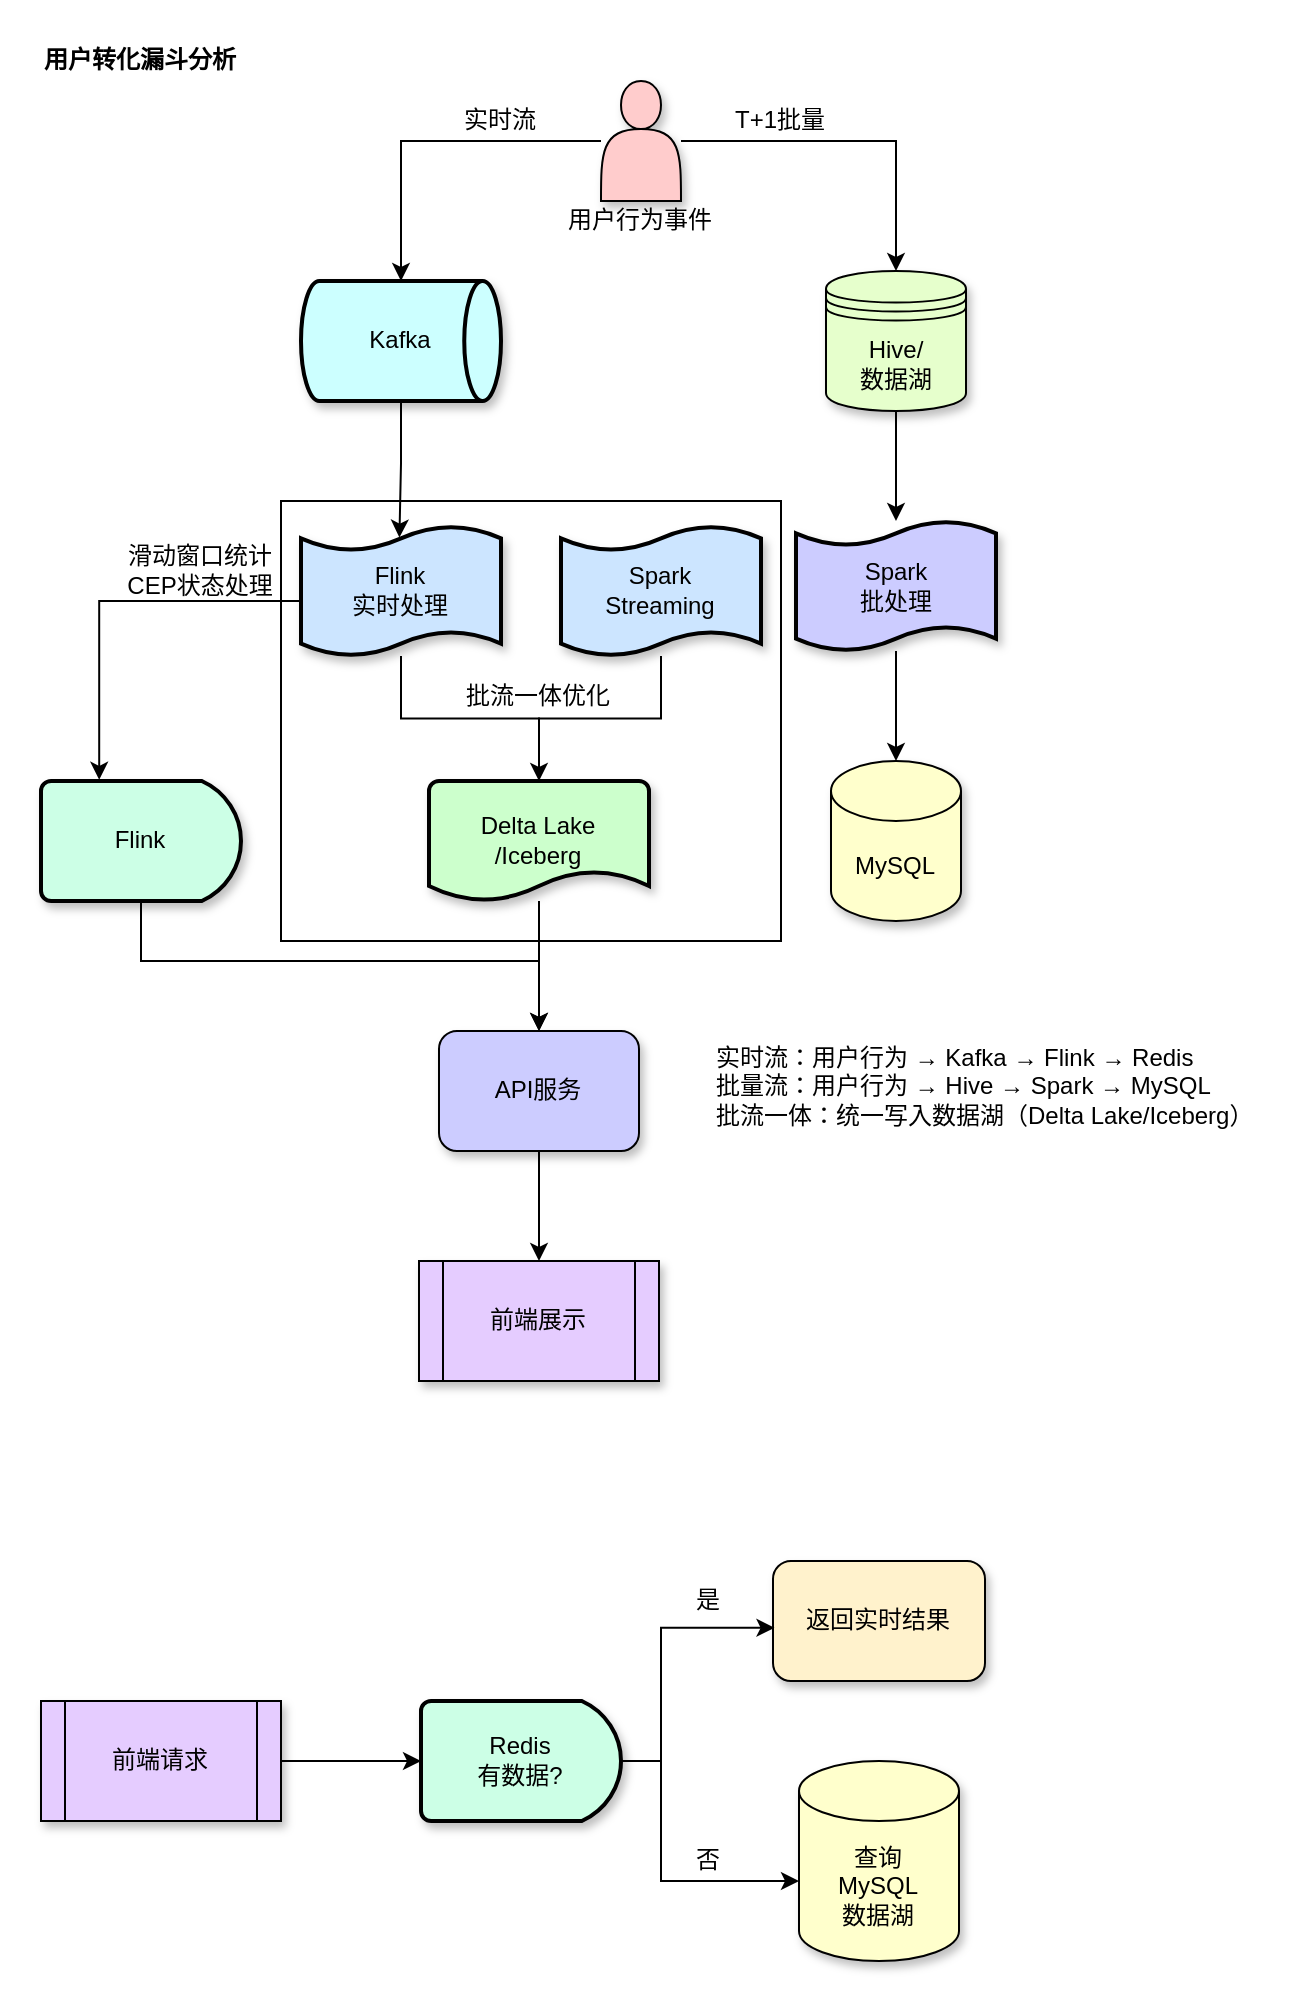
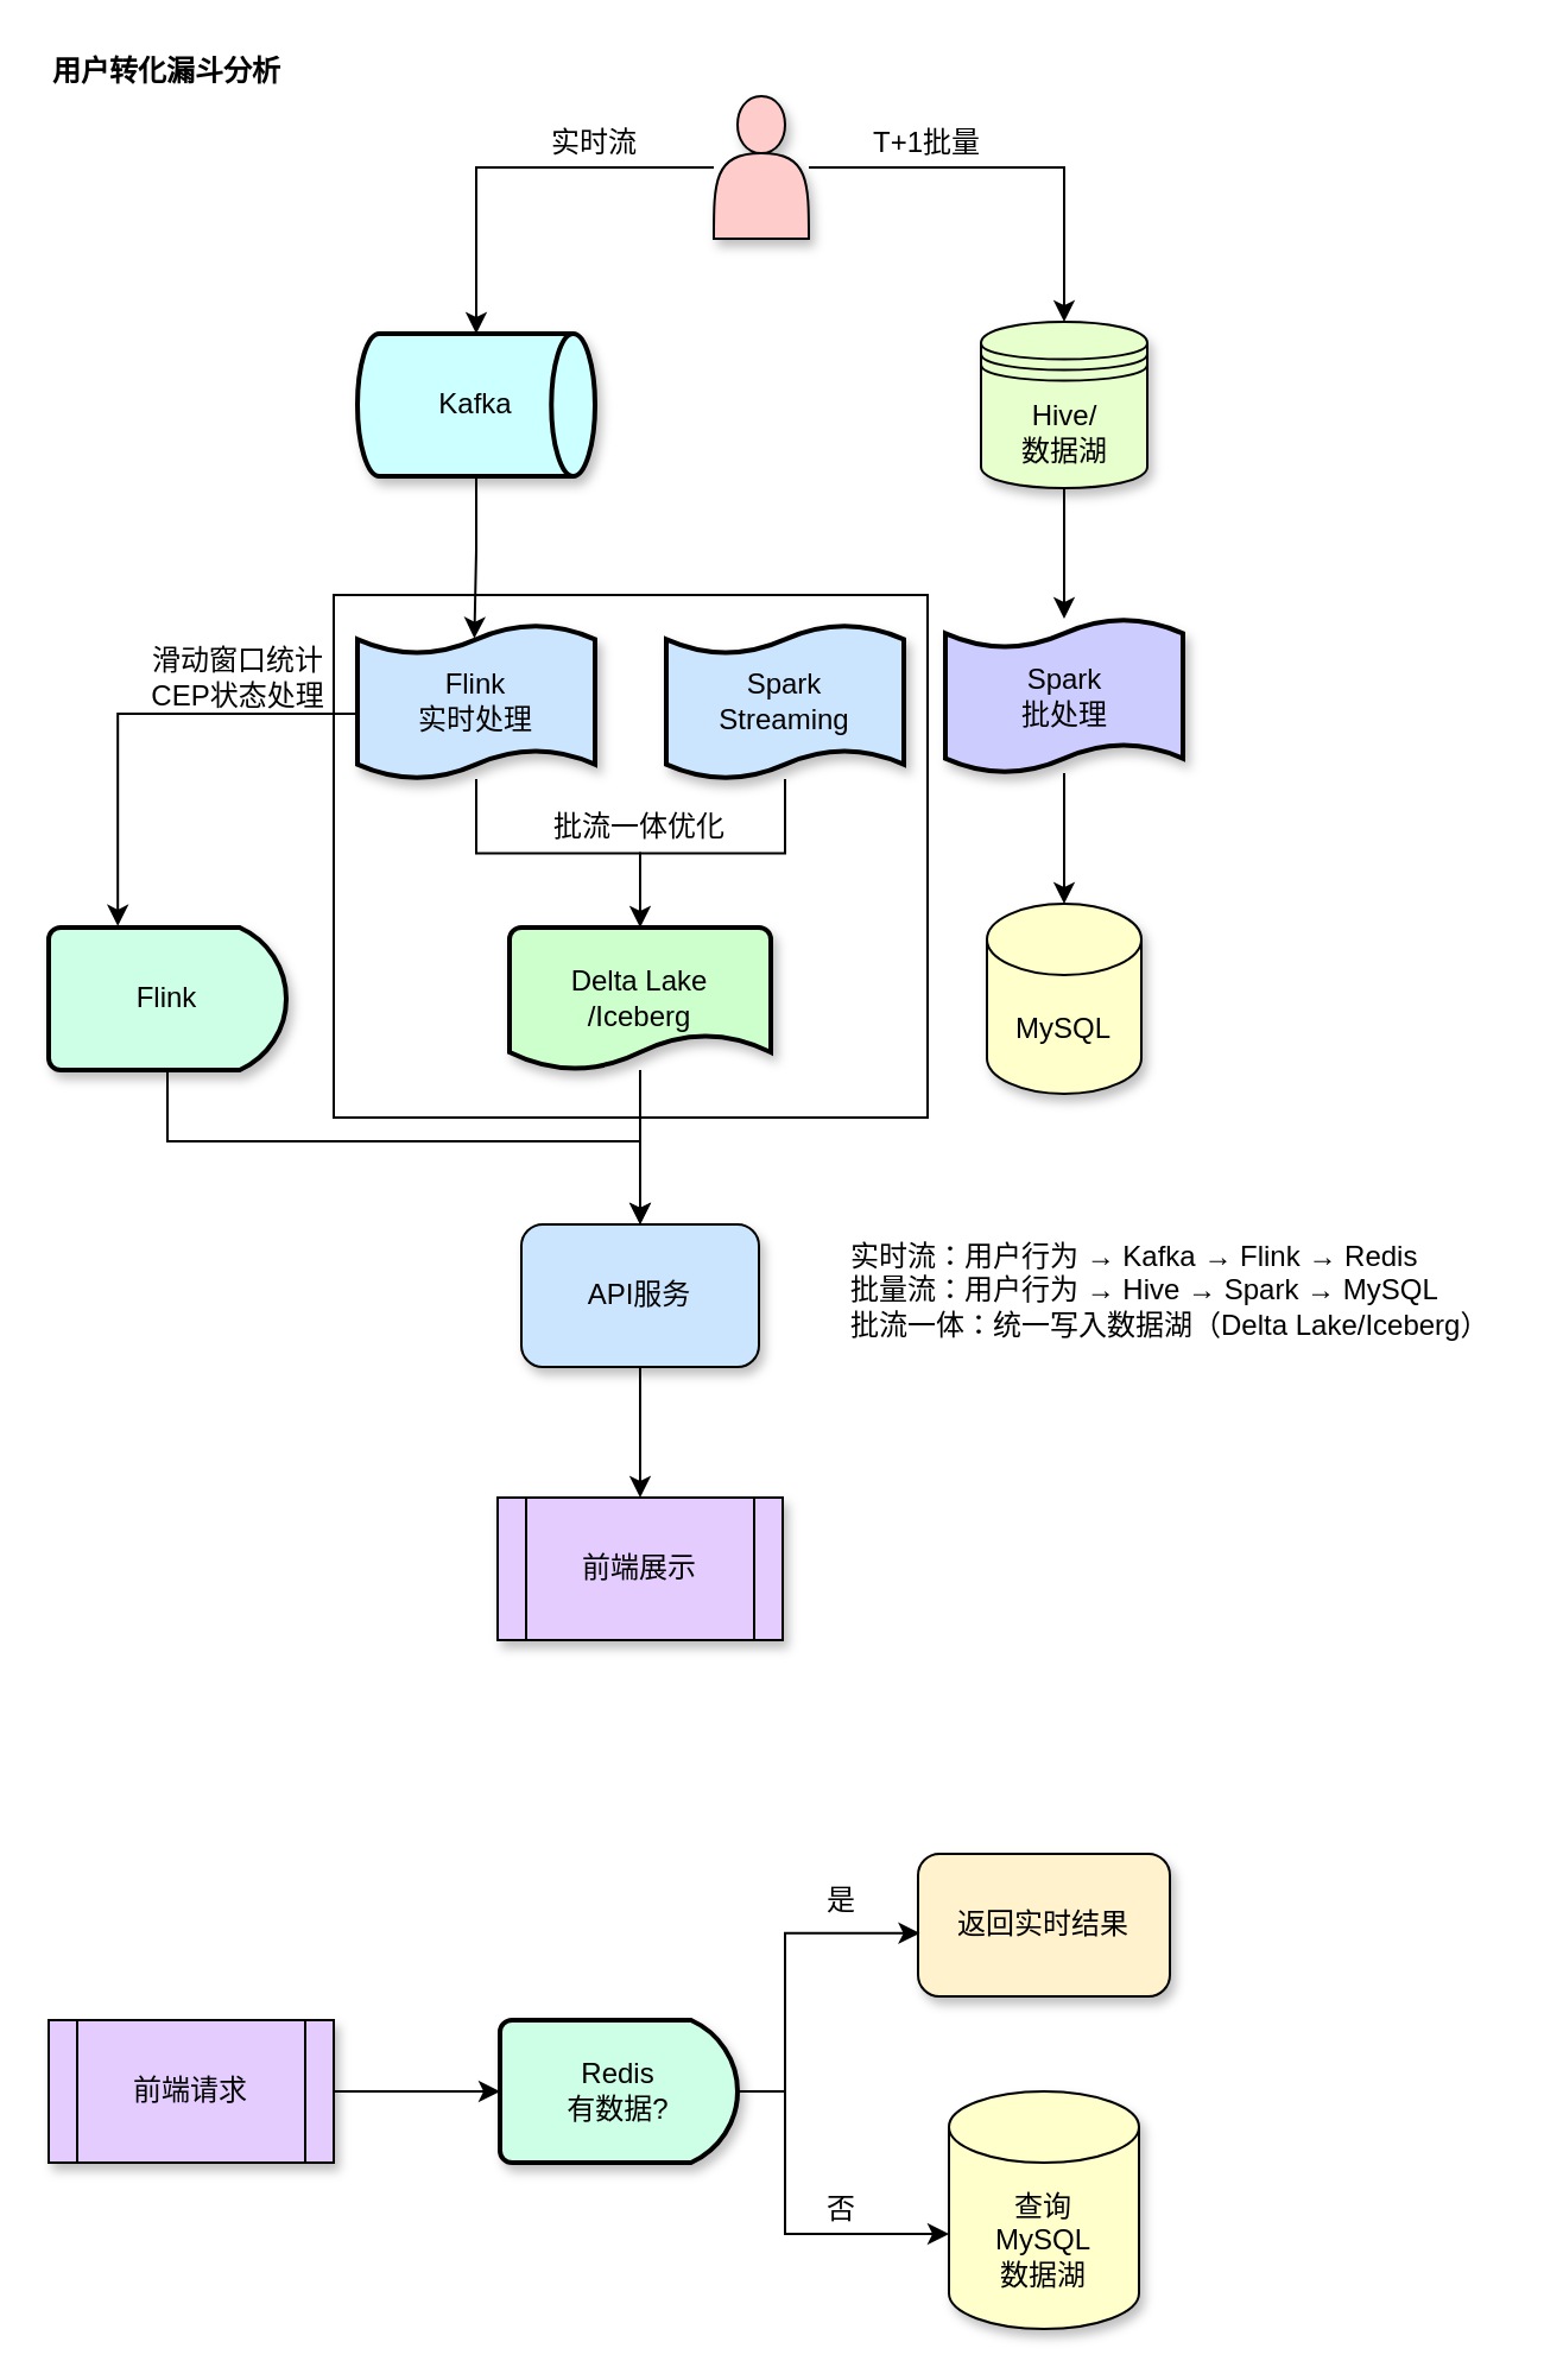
  <mxCell id="0" />
  <mxCell id="1" parent="0" />
  <mxCell id="2" value="&lt;div&gt;实时流：用户行为 → Kafka → Flink → Redis&lt;/div&gt;&lt;div&gt;批量流：用户行为 → Hive → Spark → MySQL&lt;/div&gt;&lt;div&gt;批流一体：统一写入数据湖（Delta Lake/Iceberg）&lt;/div&gt;" style="text;strokeColor=none;align=left;fillColor=none;html=1;verticalAlign=middle;whiteSpace=wrap;rounded=0;" parent="1" vertex="1"><mxGeometry x="356" y="520" width="280" height="45" as="geometry" /></mxCell>
  <mxCell id="3" value="" style="group" vertex="1" connectable="0" parent="1"><mxGeometry x="20" y="40" width="477.5" height="650" as="geometry" /></mxCell>
  <mxCell id="4" value="" style="rounded=0;whiteSpace=wrap;html=1;" parent="3" vertex="1"><mxGeometry x="120" y="210" width="250" height="220" as="geometry" /></mxCell>
  <mxCell id="5" style="edgeStyle=orthogonalEdgeStyle;rounded=0;orthogonalLoop=1;jettySize=auto;html=1;" parent="3" source="7" target="8" edge="1"><mxGeometry relative="1" as="geometry" /></mxCell>
  <mxCell id="6" style="edgeStyle=orthogonalEdgeStyle;rounded=0;orthogonalLoop=1;jettySize=auto;html=1;entryX=0.5;entryY=0;entryDx=0;entryDy=0;" parent="3" source="7" target="10" edge="1"><mxGeometry relative="1" as="geometry" /></mxCell>
  <mxCell id="7" value="" style="shape=actor;whiteSpace=wrap;html=1;fillColor=#FFCCCC;shadow=1;" parent="3" vertex="1"><mxGeometry x="280" width="40" height="60" as="geometry" /></mxCell>
  <mxCell id="8" value="Kafka" style="strokeWidth=2;html=1;shape=mxgraph.flowchart.direct_data;whiteSpace=wrap;shadow=1;fillColor=#CCFFFF;" parent="3" vertex="1"><mxGeometry x="130" y="100" width="100" height="60" as="geometry" /></mxCell>
  <mxCell id="9" style="edgeStyle=orthogonalEdgeStyle;rounded=0;orthogonalLoop=1;jettySize=auto;html=1;" parent="3" source="10" target="17" edge="1"><mxGeometry relative="1" as="geometry" /></mxCell>
  <mxCell id="10" value="Hive/&lt;div&gt;数据湖&lt;/div&gt;" style="shape=datastore;whiteSpace=wrap;html=1;fillColor=#E6FFCC;shadow=1;" parent="3" vertex="1"><mxGeometry x="392.5" y="95" width="70" height="70" as="geometry" /></mxCell>
  <mxCell id="11" value="Spark&lt;br&gt;Streaming" style="shape=tape;whiteSpace=wrap;html=1;strokeWidth=2;size=0.19;fillColor=#CCE5FF;shadow=1;" parent="3" vertex="1"><mxGeometry x="260" y="222.5" width="100" height="65" as="geometry" /></mxCell>
  <mxCell id="12" value="&lt;span style=&quot;text-wrap: nowrap;&quot;&gt;Flink&lt;br&gt;实时处理&lt;/span&gt;" style="shape=tape;whiteSpace=wrap;html=1;strokeWidth=2;size=0.19;fillColor=#CCE5FF;shadow=1;" parent="3" vertex="1"><mxGeometry x="130" y="222.5" width="100" height="65" as="geometry" /></mxCell>
  <mxCell id="13" value="Delta Lake&lt;br&gt;/Iceberg" style="strokeWidth=2;html=1;shape=mxgraph.flowchart.document2;whiteSpace=wrap;size=0.25;fillColor=#CCFFCC;shadow=1;" parent="3" vertex="1"><mxGeometry x="194" y="350" width="110" height="60" as="geometry" /></mxCell>
  <mxCell id="14" style="edgeStyle=orthogonalEdgeStyle;rounded=0;orthogonalLoop=1;jettySize=auto;html=1;entryX=0.5;entryY=0;entryDx=0;entryDy=0;" parent="3" source="15" target="16" edge="1"><mxGeometry relative="1" as="geometry" /></mxCell>
- <mxCell id="15" value="API服务" style="rounded=1;whiteSpace=wrap;html=1;fillColor=#CCCCFF;shadow=1;" parent="3" vertex="1"><mxGeometry x="199" y="475" width="100" height="60" as="geometry" /></mxCell>
+ <mxCell id="15" value="API服务" style="rounded=1;whiteSpace=wrap;html=1;fillColor=#cce5ff;shadow=1;" parent="3" vertex="1"><mxGeometry x="199" y="475" width="100" height="60" as="geometry" /></mxCell>
  <mxCell id="16" value="前端展示" style="shape=process;whiteSpace=wrap;html=1;backgroundOutline=1;shadow=1;fillColor=#E5CCFF;" parent="3" vertex="1"><mxGeometry x="189" y="590" width="120" height="60" as="geometry" /></mxCell>
  <mxCell id="17" value="Spark&lt;br&gt;批处理" style="shape=tape;whiteSpace=wrap;html=1;strokeWidth=2;size=0.19;fillColor=#CCCCFF;shadow=1;" parent="3" vertex="1"><mxGeometry x="377.5" y="220" width="100" height="65" as="geometry" /></mxCell>
  <mxCell id="18" value="MySQL" style="shape=cylinder3;whiteSpace=wrap;html=1;boundedLbl=1;backgroundOutline=1;size=15;fillColor=#FFFFCC;shadow=1;" parent="3" vertex="1"><mxGeometry x="395" y="340" width="65" height="80" as="geometry" /></mxCell>
  <mxCell id="19" style="edgeStyle=orthogonalEdgeStyle;rounded=0;orthogonalLoop=1;jettySize=auto;html=1;entryX=0.5;entryY=0;entryDx=0;entryDy=0;entryPerimeter=0;" parent="3" source="17" target="18" edge="1"><mxGeometry relative="1" as="geometry" /></mxCell>
  <mxCell id="20" style="edgeStyle=orthogonalEdgeStyle;rounded=0;orthogonalLoop=1;jettySize=auto;html=1;entryX=0.5;entryY=0;entryDx=0;entryDy=0;" parent="3" source="21" target="15" edge="1"><mxGeometry relative="1" as="geometry"><Array as="points"><mxPoint x="50" y="440" /><mxPoint x="249" y="440" /></Array></mxGeometry></mxCell>
  <mxCell id="21" value="&lt;span style=&quot;text-wrap: nowrap;&quot;&gt;Flink&lt;/span&gt;" style="strokeWidth=2;html=1;shape=mxgraph.flowchart.delay;whiteSpace=wrap;fillColor=#CCFFE6;shadow=1;" parent="3" vertex="1"><mxGeometry y="350" width="100" height="60" as="geometry" /></mxCell>
  <mxCell id="22" style="edgeStyle=orthogonalEdgeStyle;rounded=0;orthogonalLoop=1;jettySize=auto;html=1;entryX=0.291;entryY=-0.01;entryDx=0;entryDy=0;entryPerimeter=0;exitX=0;exitY=0.577;exitDx=0;exitDy=0;exitPerimeter=0;" parent="3" source="12" target="21" edge="1"><mxGeometry relative="1" as="geometry"><Array as="points"><mxPoint x="30" y="260" /><mxPoint x="30" y="349" /></Array></mxGeometry></mxCell>
  <mxCell id="23" style="edgeStyle=orthogonalEdgeStyle;rounded=0;orthogonalLoop=1;jettySize=auto;html=1;entryX=0.5;entryY=0;entryDx=0;entryDy=0;entryPerimeter=0;" parent="3" source="12" target="13" edge="1"><mxGeometry relative="1" as="geometry" /></mxCell>
  <mxCell id="24" style="edgeStyle=orthogonalEdgeStyle;rounded=0;orthogonalLoop=1;jettySize=auto;html=1;entryX=0.5;entryY=0;entryDx=0;entryDy=0;entryPerimeter=0;endArrow=none;" parent="3" source="11" target="13" edge="1"><mxGeometry relative="1" as="geometry" /></mxCell>
  <mxCell id="25" style="edgeStyle=orthogonalEdgeStyle;rounded=0;orthogonalLoop=1;jettySize=auto;html=1;entryX=0.492;entryY=0.089;entryDx=0;entryDy=0;entryPerimeter=0;" parent="3" source="8" target="12" edge="1"><mxGeometry relative="1" as="geometry" /></mxCell>
- <mxCell id="26" value="用户行为事件" style="text;strokeColor=none;align=center;fillColor=none;html=1;verticalAlign=middle;whiteSpace=wrap;rounded=0;" parent="3" vertex="1"><mxGeometry x="260" y="60" width="80" height="20" as="geometry" /></mxCell>
  <mxCell id="27" value="实时流" style="text;strokeColor=none;align=center;fillColor=none;html=1;verticalAlign=middle;whiteSpace=wrap;rounded=0;" parent="3" vertex="1"><mxGeometry x="210" y="10" width="40" height="20" as="geometry" /></mxCell>
  <mxCell id="28" value="T+1批量" style="text;strokeColor=none;align=center;fillColor=none;html=1;verticalAlign=middle;whiteSpace=wrap;rounded=0;" parent="3" vertex="1"><mxGeometry x="345" y="10" width="50" height="20" as="geometry" /></mxCell>
  <mxCell id="29" value="滑动窗口统计&lt;br&gt;CEP状态处理" style="text;strokeColor=none;align=center;fillColor=none;html=1;verticalAlign=middle;whiteSpace=wrap;rounded=0;" parent="3" vertex="1"><mxGeometry x="40" y="230" width="80" height="30" as="geometry" /></mxCell>
  <mxCell id="30" value="批流一体优化" style="text;strokeColor=none;align=center;fillColor=none;html=1;verticalAlign=middle;whiteSpace=wrap;rounded=0;" parent="3" vertex="1"><mxGeometry x="209" y="300" width="80" height="15" as="geometry" /></mxCell>
  <mxCell id="31" style="edgeStyle=orthogonalEdgeStyle;rounded=0;orthogonalLoop=1;jettySize=auto;html=1;entryX=0.5;entryY=0;entryDx=0;entryDy=0;" parent="3" source="13" target="15" edge="1"><mxGeometry relative="1" as="geometry" /></mxCell>
  <mxCell id="32" value="" style="group" vertex="1" connectable="0" parent="1"><mxGeometry x="20" y="780" width="472" height="200" as="geometry" /></mxCell>
  <mxCell id="33" value="前端请求" style="shape=process;whiteSpace=wrap;html=1;backgroundOutline=1;fillColor=#E5CCFF;shadow=1;" parent="32" vertex="1"><mxGeometry y="70" width="120" height="60" as="geometry" /></mxCell>
  <mxCell id="34" value="&lt;span style=&quot;text-wrap: nowrap;&quot;&gt;Redis&lt;br&gt;有数据?&lt;/span&gt;" style="strokeWidth=2;html=1;shape=mxgraph.flowchart.delay;whiteSpace=wrap;fillColor=#CCFFE6;shadow=1;" parent="32" vertex="1"><mxGeometry x="190" y="70" width="100" height="60" as="geometry" /></mxCell>
  <mxCell id="35" value="返回实时结果" style="rounded=1;whiteSpace=wrap;html=1;fillColor=#fff2cc;shadow=1;" parent="32" vertex="1"><mxGeometry x="366" width="106" height="60" as="geometry" /></mxCell>
  <mxCell id="36" value="查询&lt;br&gt;MySQL&lt;br&gt;数据湖" style="shape=cylinder3;whiteSpace=wrap;html=1;boundedLbl=1;backgroundOutline=1;size=15;align=center;fillColor=#FFFFCC;shadow=1;" parent="32" vertex="1"><mxGeometry x="379" y="100" width="80" height="100" as="geometry" /></mxCell>
  <mxCell id="37" style="edgeStyle=orthogonalEdgeStyle;rounded=0;orthogonalLoop=1;jettySize=auto;html=1;entryX=0;entryY=0.5;entryDx=0;entryDy=0;entryPerimeter=0;" parent="32" source="33" target="34" edge="1"><mxGeometry relative="1" as="geometry" /></mxCell>
  <mxCell id="38" style="edgeStyle=orthogonalEdgeStyle;rounded=0;orthogonalLoop=1;jettySize=auto;html=1;entryX=0.007;entryY=0.557;entryDx=0;entryDy=0;entryPerimeter=0;" parent="32" source="34" target="35" edge="1"><mxGeometry relative="1" as="geometry"><Array as="points"><mxPoint x="310" y="100" /><mxPoint x="310" y="33" /><mxPoint x="367" y="33" /></Array></mxGeometry></mxCell>
  <mxCell id="39" style="edgeStyle=orthogonalEdgeStyle;rounded=0;orthogonalLoop=1;jettySize=auto;html=1;" parent="32" source="34" edge="1"><mxGeometry relative="1" as="geometry"><mxPoint x="379" y="160" as="targetPoint" /><Array as="points"><mxPoint x="310" y="100" /><mxPoint x="310" y="160" /></Array></mxGeometry></mxCell>
  <mxCell id="40" value="是" style="text;strokeColor=none;align=center;fillColor=none;html=1;verticalAlign=middle;whiteSpace=wrap;rounded=0;" parent="32" vertex="1"><mxGeometry x="324" y="10" width="20" height="20" as="geometry" /></mxCell>
  <mxCell id="41" value="否" style="text;strokeColor=none;align=center;fillColor=none;html=1;verticalAlign=middle;whiteSpace=wrap;rounded=0;" parent="32" vertex="1"><mxGeometry x="324" y="140" width="20" height="20" as="geometry" /></mxCell>
  <mxCell id="42" value="&lt;b&gt;用户转化漏斗分析&lt;/b&gt;" style="text;strokeColor=none;align=center;fillColor=none;html=1;verticalAlign=middle;whiteSpace=wrap;rounded=0;" vertex="1" parent="1"><mxGeometry x="20" y="20" width="100" height="20" as="geometry" /></mxCell>
